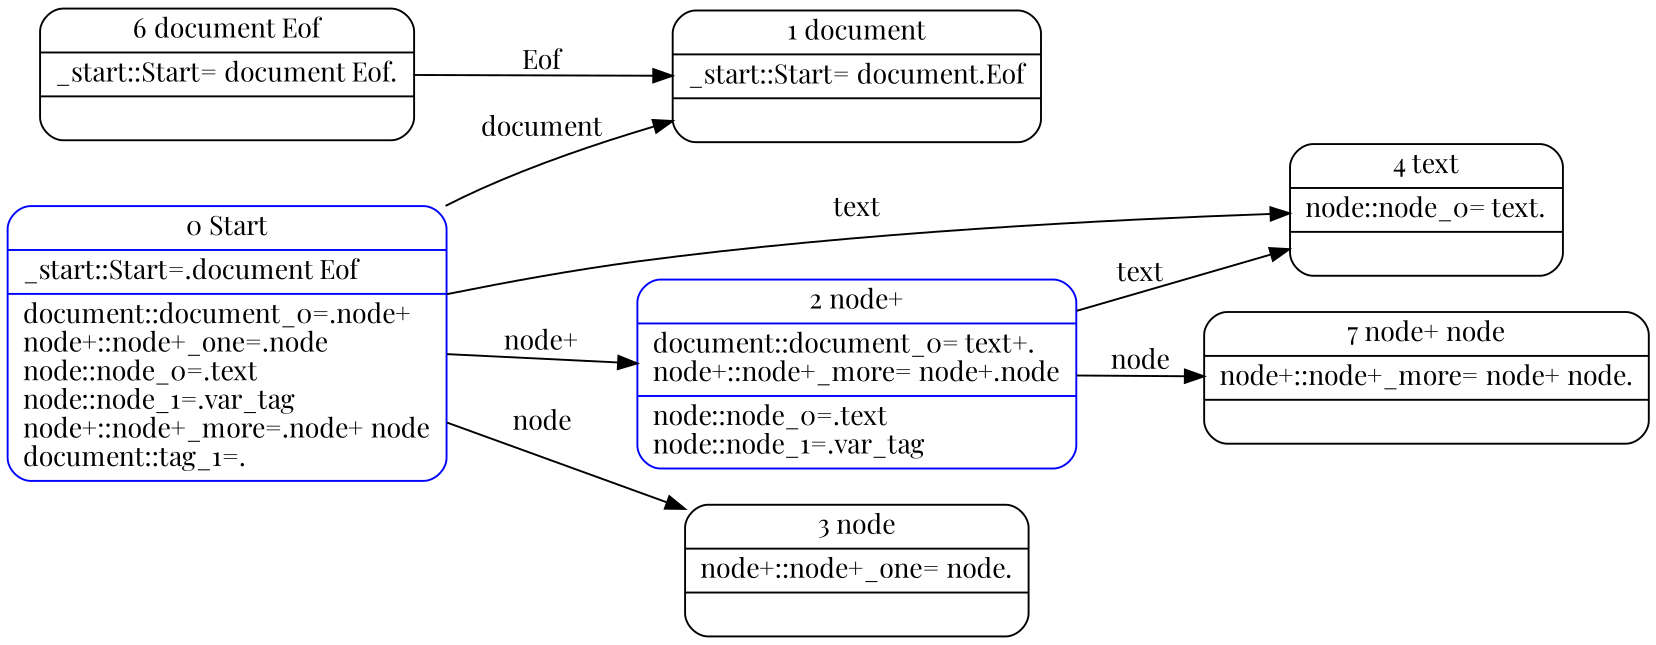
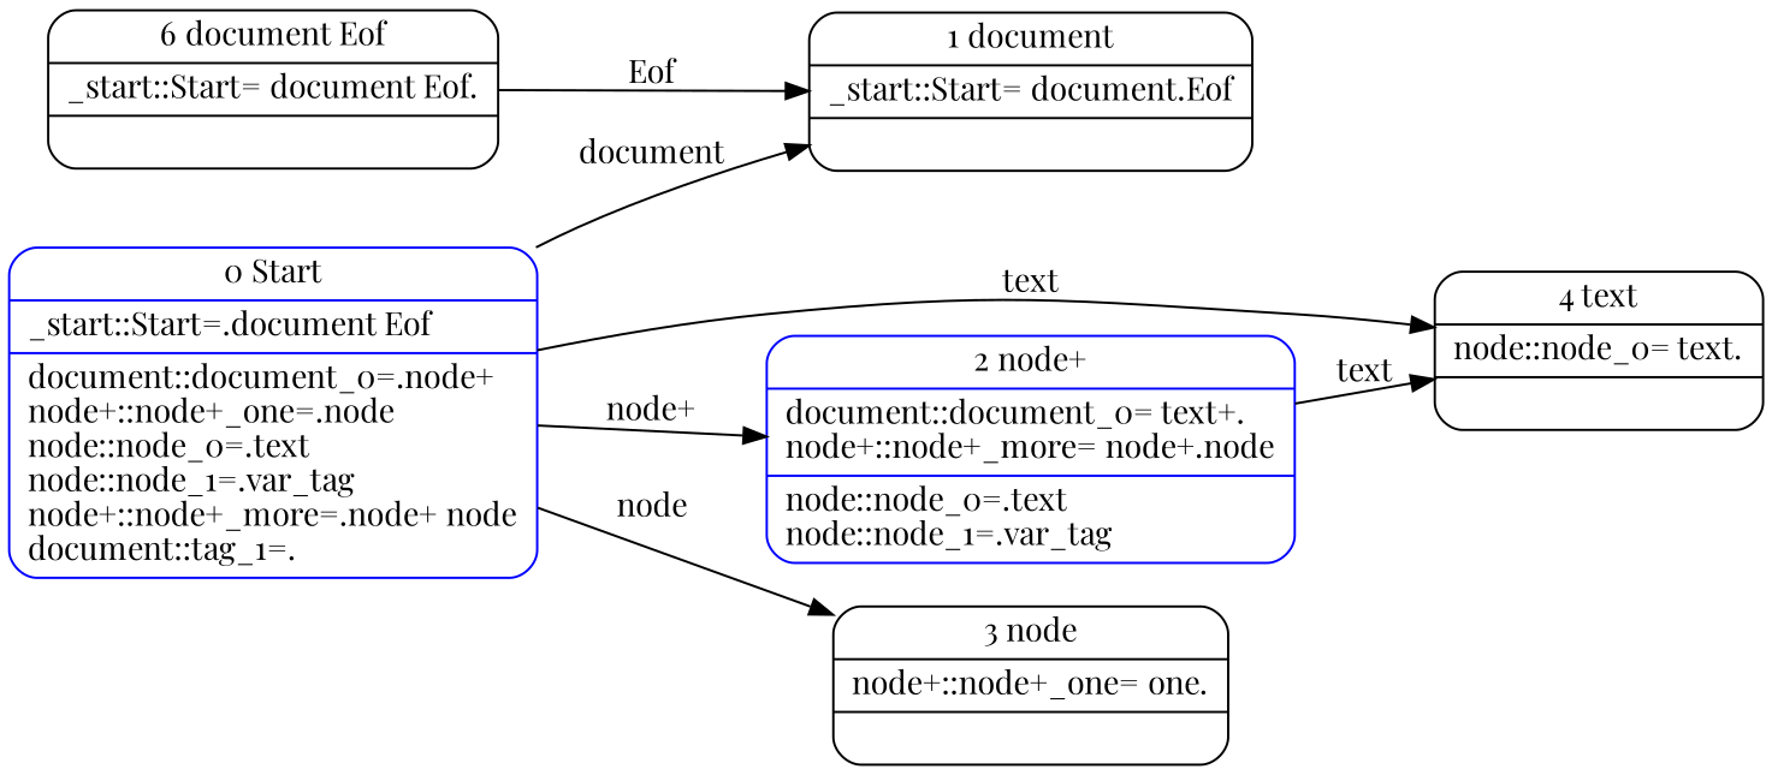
  digraph {
    fontname="Playfair Display"
    rankdir=LR
    node [fontname="Playfair Display" shape=Mrecord]
    edge [fontname="Playfair Display"]
    n1 [color=blue height=0 label="0 Start|_start::Start=.document Eof\l|document::document_0=.node+\lnode+::node+_one=.node\lnode::node_0=.text\lnode::node_1=.var_tag\lnode+::node+_more=.node+ node\ldocument::tag_1=.\l"]
    n2 [height=0 label="1 document|_start::Start= document.Eof\l|"]
    n3 [color=blue height=0 label="2 node+|document::document_0= text+.\lnode+::node+_more= node+.node\l|node::node_0=.text\lnode::node_1=.var_tag\l"]
-   n4 [height=0 label="3 node|node+::node+_one= node.\l|"]
+   n4 [height=0 label="3 node|node+::node+_one= one.\l|"]
    n5 [height=0 label="4 text|node::node_0= text.\l|"]
-   n6 [height=0 label="7 node+ node|node+::node+_more= node+ node.\l|"]
    n7 [height=0 label="6 document Eof|_start::Start= document Eof.\l|"]
    n1 -> n2 [label=document]
    n1 -> n3 [label="node+"]
    n1 -> n4 [label="node"]
    n1 -> n5 [label=text]
    n3 -> n5 [label=text]
-   n3 -> n6 [label="node"]
    n7 -> n2 [label=Eof]
  }
